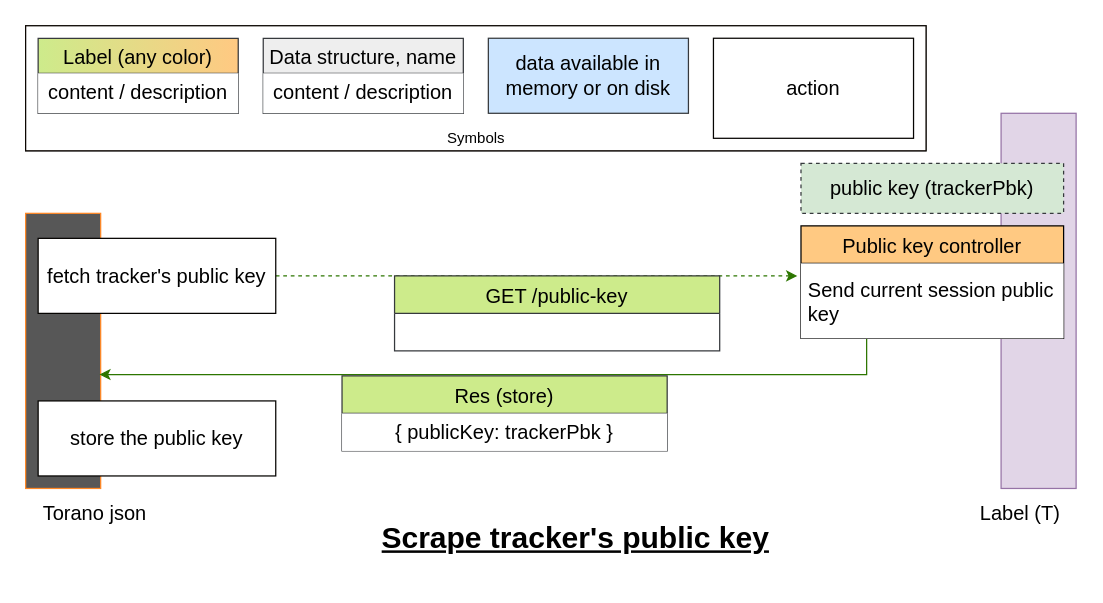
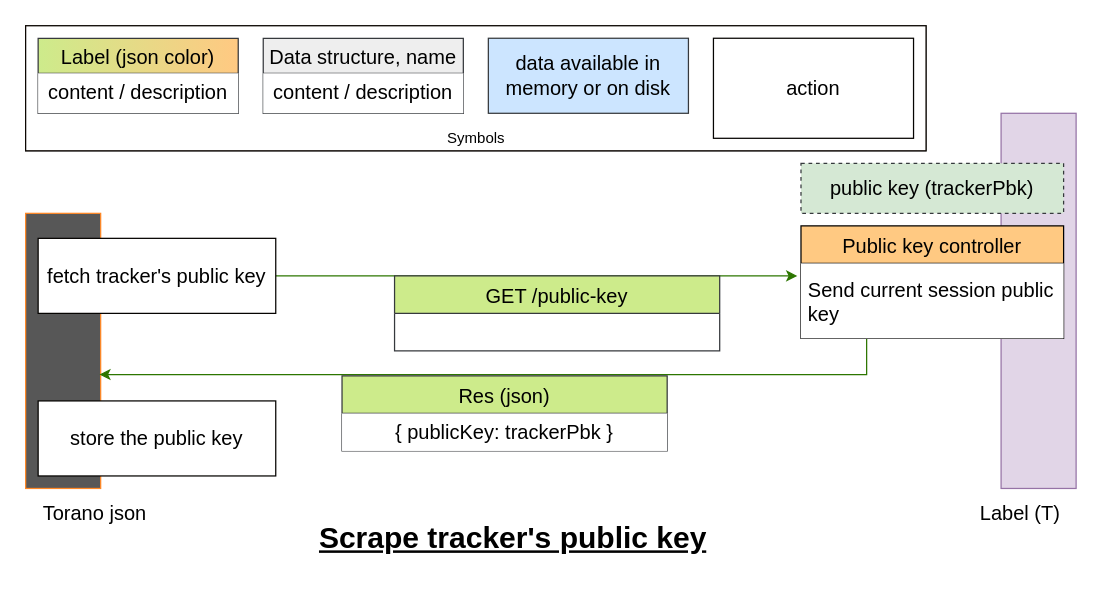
  <mxCell id="0" />
  <mxCell id="1" parent="0" />
- <mxCell id="2" value="&lt;h1&gt;&lt;u&gt;Scrape tracker's public key&lt;/u&gt;&lt;/h1&gt;&lt;span style=&quot;background-color: initial;&quot;&gt;&lt;br&gt;&lt;/span&gt;" style="text;html=1;strokeColor=none;fillColor=none;spacing=5;spacingTop=-20;whiteSpace=wrap;overflow=hidden;rounded=0;" parent="1" vertex="1"><mxGeometry x="300" y="410" width="325" height="50" as="geometry" /></mxCell>
+ <mxCell id="2" value="&lt;h1&gt;&lt;u&gt;Scrape tracker's public key&lt;/u&gt;&lt;/h1&gt;&lt;span style=&quot;background-color: initial;&quot;&gt;&lt;br&gt;&lt;/span&gt;" style="text;html=1;strokeColor=none;fillColor=none;spacing=5;spacingTop=-20;whiteSpace=wrap;overflow=hidden;rounded=0;" parent="1" vertex="1"><mxGeometry x="250" y="410" width="325" height="50" as="geometry" /></mxCell>
  <mxCell id="3" value="" style="rounded=0;whiteSpace=wrap;html=1;fillColor=#575757;gradientColor=none;strokeColor=#FF8826;" parent="1" vertex="1"><mxGeometry x="20" y="170" width="60" height="220" as="geometry" /></mxCell>
  <mxCell id="4" value="" style="rounded=0;whiteSpace=wrap;html=1;fillColor=#e1d5e7;strokeColor=#9673a6;" parent="1" vertex="1"><mxGeometry x="800" y="90" width="60" height="300" as="geometry" /></mxCell>
  <mxCell id="5" value="&lt;font style=&quot;font-size: 16px;&quot;&gt;Label (T)&lt;br&gt;&lt;/font&gt;" style="text;html=1;align=center;verticalAlign=middle;resizable=0;points=[];autosize=1;strokeColor=none;fillColor=none;" parent="1" vertex="1"><mxGeometry x="770" y="400" width="90" height="20" as="geometry" /></mxCell>
  <mxCell id="6" style="edgeStyle=orthogonalEdgeStyle;rounded=0;orthogonalLoop=1;jettySize=auto;html=1;exitX=0.25;exitY=1;exitDx=0;exitDy=0;entryX=0.983;entryY=0.586;entryDx=0;entryDy=0;entryPerimeter=0;strokeColor=#2D7600;" parent="1" source="7" target="3" edge="1"><mxGeometry relative="1" as="geometry" /></mxCell>
  <mxCell id="7" value="Public key controller" style="swimlane;fontStyle=0;childLayout=stackLayout;horizontal=1;startSize=30;horizontalStack=0;resizeParent=1;resizeParentMax=0;resizeLast=0;collapsible=1;marginBottom=0;rounded=0;fontSize=16;fontColor=default;strokeColor=#000000;fillColor=#FFC982;" parent="1" vertex="1"><mxGeometry x="640" y="180" width="210" height="90" as="geometry" /></mxCell>
  <mxCell id="8" value="Send current session public&#10;key" style="text;strokeColor=none;fillColor=default;align=left;verticalAlign=middle;spacingLeft=4;spacingRight=4;overflow=hidden;points=[[0,0.5],[1,0.5]];portConstraint=eastwest;rotatable=0;rounded=0;fontSize=16;fontColor=#000000;" parent="7" vertex="1"><mxGeometry y="30" width="210" height="60" as="geometry" /></mxCell>
  <mxCell id="9" value="&lt;font style=&quot;font-size: 16px;&quot;&gt;Torano json&lt;br&gt;&lt;/font&gt;" style="text;html=1;align=center;verticalAlign=middle;resizable=0;points=[];autosize=1;strokeColor=none;fillColor=none;" parent="1" vertex="1"><mxGeometry x="20" y="400" width="110" height="20" as="geometry" /></mxCell>
- <mxCell id="10" value="Res (store)" style="swimlane;fontStyle=0;childLayout=stackLayout;horizontal=1;startSize=30;horizontalStack=0;resizeParent=1;resizeParentMax=0;resizeLast=0;collapsible=1;marginBottom=0;rounded=0;fontSize=16;strokeColor=#36393d;fillColor=#cdeb8b;" parent="1" vertex="1"><mxGeometry x="273" y="300" width="260" height="60" as="geometry" /></mxCell>
+ <mxCell id="10" value="Res (json)" style="swimlane;fontStyle=0;childLayout=stackLayout;horizontal=1;startSize=30;horizontalStack=0;resizeParent=1;resizeParentMax=0;resizeLast=0;collapsible=1;marginBottom=0;rounded=0;fontSize=16;strokeColor=#36393d;fillColor=#cdeb8b;" parent="1" vertex="1"><mxGeometry x="273" y="300" width="260" height="60" as="geometry" /></mxCell>
  <mxCell id="11" value="&lt;h1&gt;&lt;/h1&gt;&lt;span style=&quot;background-color: initial;&quot;&gt;&lt;span style=&quot;font-size: 16px;&quot;&gt;{ publicKey: trackerPbk }&lt;/span&gt;&lt;br&gt;&lt;/span&gt;" style="text;html=1;strokeColor=none;fillColor=default;spacing=5;spacingTop=-20;whiteSpace=wrap;overflow=hidden;rounded=0;align=center;" parent="10" vertex="1"><mxGeometry y="30" width="260" height="30" as="geometry" /></mxCell>
  <mxCell id="12" value="" style="group;fillColor=#cce5ff;strokeColor=#36393d;gradientColor=#ffffff;" parent="1" vertex="1" connectable="0"><mxGeometry x="20" y="20" width="720" height="100" as="geometry" /></mxCell>
  <mxCell id="13" value="" style="rounded=0;whiteSpace=wrap;html=1;fillColor=default;strokeColor=#0D0702;" parent="12" vertex="1"><mxGeometry width="720" height="100" as="geometry" /></mxCell>
  <mxCell id="14" value="&lt;font style=&quot;font-size: 16px;&quot;&gt;data&amp;nbsp;&lt;span&gt;&lt;span data-dobid=&quot;hdw&quot;&gt;available in memory or on disk&lt;/span&gt;&lt;/span&gt;&lt;br&gt;&lt;/font&gt;" style="rounded=0;whiteSpace=wrap;html=1;fillColor=#cce5ff;strokeColor=#36393d;dashed=0;strokeWidth=1;" parent="12" vertex="1"><mxGeometry x="370" y="10" width="160" height="60" as="geometry" /></mxCell>
  <mxCell id="15" value="Data structure, name" style="swimlane;fontStyle=0;childLayout=stackLayout;horizontal=1;startSize=28;horizontalStack=0;resizeParent=1;resizeParentMax=0;resizeLast=0;collapsible=1;marginBottom=0;rounded=0;fontSize=16;fillColor=#eeeeee;strokeColor=#36393d;" parent="12" vertex="1"><mxGeometry x="190" y="10" width="160" height="60" as="geometry" /></mxCell>
  <mxCell id="16" value="&lt;h1&gt;&lt;/h1&gt;&lt;span style=&quot;background-color: initial;&quot;&gt;&lt;div style=&quot;&quot;&gt;&lt;span style=&quot;font-size: 16px; background-color: initial;&quot;&gt;content / description&lt;/span&gt;&lt;/div&gt;&lt;/span&gt;" style="text;html=1;strokeColor=none;fillColor=default;spacing=5;spacingTop=-20;whiteSpace=wrap;overflow=hidden;rounded=0;align=center;" parent="15" vertex="1"><mxGeometry y="28" width="160" height="32" as="geometry" /></mxCell>
- <mxCell id="17" value="Label (any color)" style="swimlane;fontStyle=0;childLayout=stackLayout;horizontal=1;startSize=28;horizontalStack=0;resizeParent=1;resizeParentMax=0;resizeLast=0;collapsible=1;marginBottom=0;rounded=0;fontSize=16;fillColor=#cdeb8b;strokeColor=#36393d;gradientColor=#FFC982;gradientDirection=east;" parent="12" vertex="1"><mxGeometry x="10" y="10" width="160" height="60" as="geometry" /></mxCell>
+ <mxCell id="17" value="Label (json color)" style="swimlane;fontStyle=0;childLayout=stackLayout;horizontal=1;startSize=28;horizontalStack=0;resizeParent=1;resizeParentMax=0;resizeLast=0;collapsible=1;marginBottom=0;rounded=0;fontSize=16;fillColor=#cdeb8b;strokeColor=#36393d;gradientColor=#FFC982;gradientDirection=east;" parent="12" vertex="1"><mxGeometry x="10" y="10" width="160" height="60" as="geometry" /></mxCell>
  <mxCell id="18" value="&lt;h1&gt;&lt;/h1&gt;&lt;span style=&quot;background-color: initial;&quot;&gt;&lt;div style=&quot;&quot;&gt;&lt;span style=&quot;font-size: 16px; background-color: initial;&quot;&gt;content / description&lt;/span&gt;&lt;/div&gt;&lt;/span&gt;" style="text;html=1;strokeColor=none;fillColor=default;spacing=5;spacingTop=-20;whiteSpace=wrap;overflow=hidden;rounded=0;align=center;" parent="17" vertex="1"><mxGeometry y="28" width="160" height="32" as="geometry" /></mxCell>
  <mxCell id="19" value="&lt;font style=&quot;font-size: 16px;&quot;&gt;action&lt;br&gt;&lt;/font&gt;" style="rounded=0;whiteSpace=wrap;html=1;fillColor=default;strokeColor=#050301;" parent="12" vertex="1"><mxGeometry x="550" y="10" width="160" height="80" as="geometry" /></mxCell>
  <mxCell id="20" value="Symbols" style="text;html=1;align=center;verticalAlign=middle;resizable=0;points=[];autosize=1;strokeColor=none;fillColor=none;" parent="12" vertex="1"><mxGeometry x="330" y="80" width="60" height="20" as="geometry" /></mxCell>
  <mxCell id="21" value="&lt;font style=&quot;font-size: 16px;&quot;&gt;&lt;span style=&quot;&quot;&gt;public key (trackerPbk)&lt;/span&gt;&lt;br&gt;&lt;/font&gt;" style="rounded=0;whiteSpace=wrap;html=1;fillColor=#d5e8d4;strokeColor=#36393d;dashed=1;strokeWidth=1;" parent="1" vertex="1"><mxGeometry x="640" y="130" width="210" height="40" as="geometry" /></mxCell>
- <mxCell id="22" style="edgeStyle=orthogonalEdgeStyle;rounded=0;orthogonalLoop=1;jettySize=auto;html=1;exitX=1;exitY=0.5;exitDx=0;exitDy=0;entryX=-0.014;entryY=0.167;entryDx=0;entryDy=0;entryPerimeter=0;strokeColor=#2D7600;dashed=1;" parent="1" source="23" target="8" edge="1"><mxGeometry relative="1" as="geometry" /></mxCell>
+ <mxCell id="22" style="edgeStyle=orthogonalEdgeStyle;rounded=0;orthogonalLoop=1;jettySize=auto;html=1;exitX=1;exitY=0.5;exitDx=0;exitDy=0;entryX=-0.014;entryY=0.167;entryDx=0;entryDy=0;entryPerimeter=0;strokeColor=#2D7600;" parent="1" source="23" target="8" edge="1"><mxGeometry relative="1" as="geometry" /></mxCell>
  <mxCell id="23" value="&lt;font style=&quot;font-size: 16px;&quot;&gt;fetch tracker's public key&lt;br&gt;&lt;/font&gt;" style="rounded=0;whiteSpace=wrap;html=1;fillColor=default;strokeColor=#050301;" parent="1" vertex="1"><mxGeometry x="30" y="190" width="190" height="60" as="geometry" /></mxCell>
  <mxCell id="24" value="GET /public-key" style="swimlane;fontStyle=0;childLayout=stackLayout;horizontal=1;startSize=30;horizontalStack=0;resizeParent=1;resizeParentMax=0;resizeLast=0;collapsible=1;marginBottom=0;rounded=0;fontSize=16;strokeColor=#36393d;fillColor=#cdeb8b;" parent="1" vertex="1"><mxGeometry x="315" y="220" width="260" height="60" as="geometry" /></mxCell>
  <mxCell id="25" value="&lt;font style=&quot;font-size: 16px;&quot;&gt;store the public key&lt;br&gt;&lt;/font&gt;" style="rounded=0;whiteSpace=wrap;html=1;fillColor=default;strokeColor=#050301;" parent="1" vertex="1"><mxGeometry x="30" y="320" width="190" height="60" as="geometry" /></mxCell>
